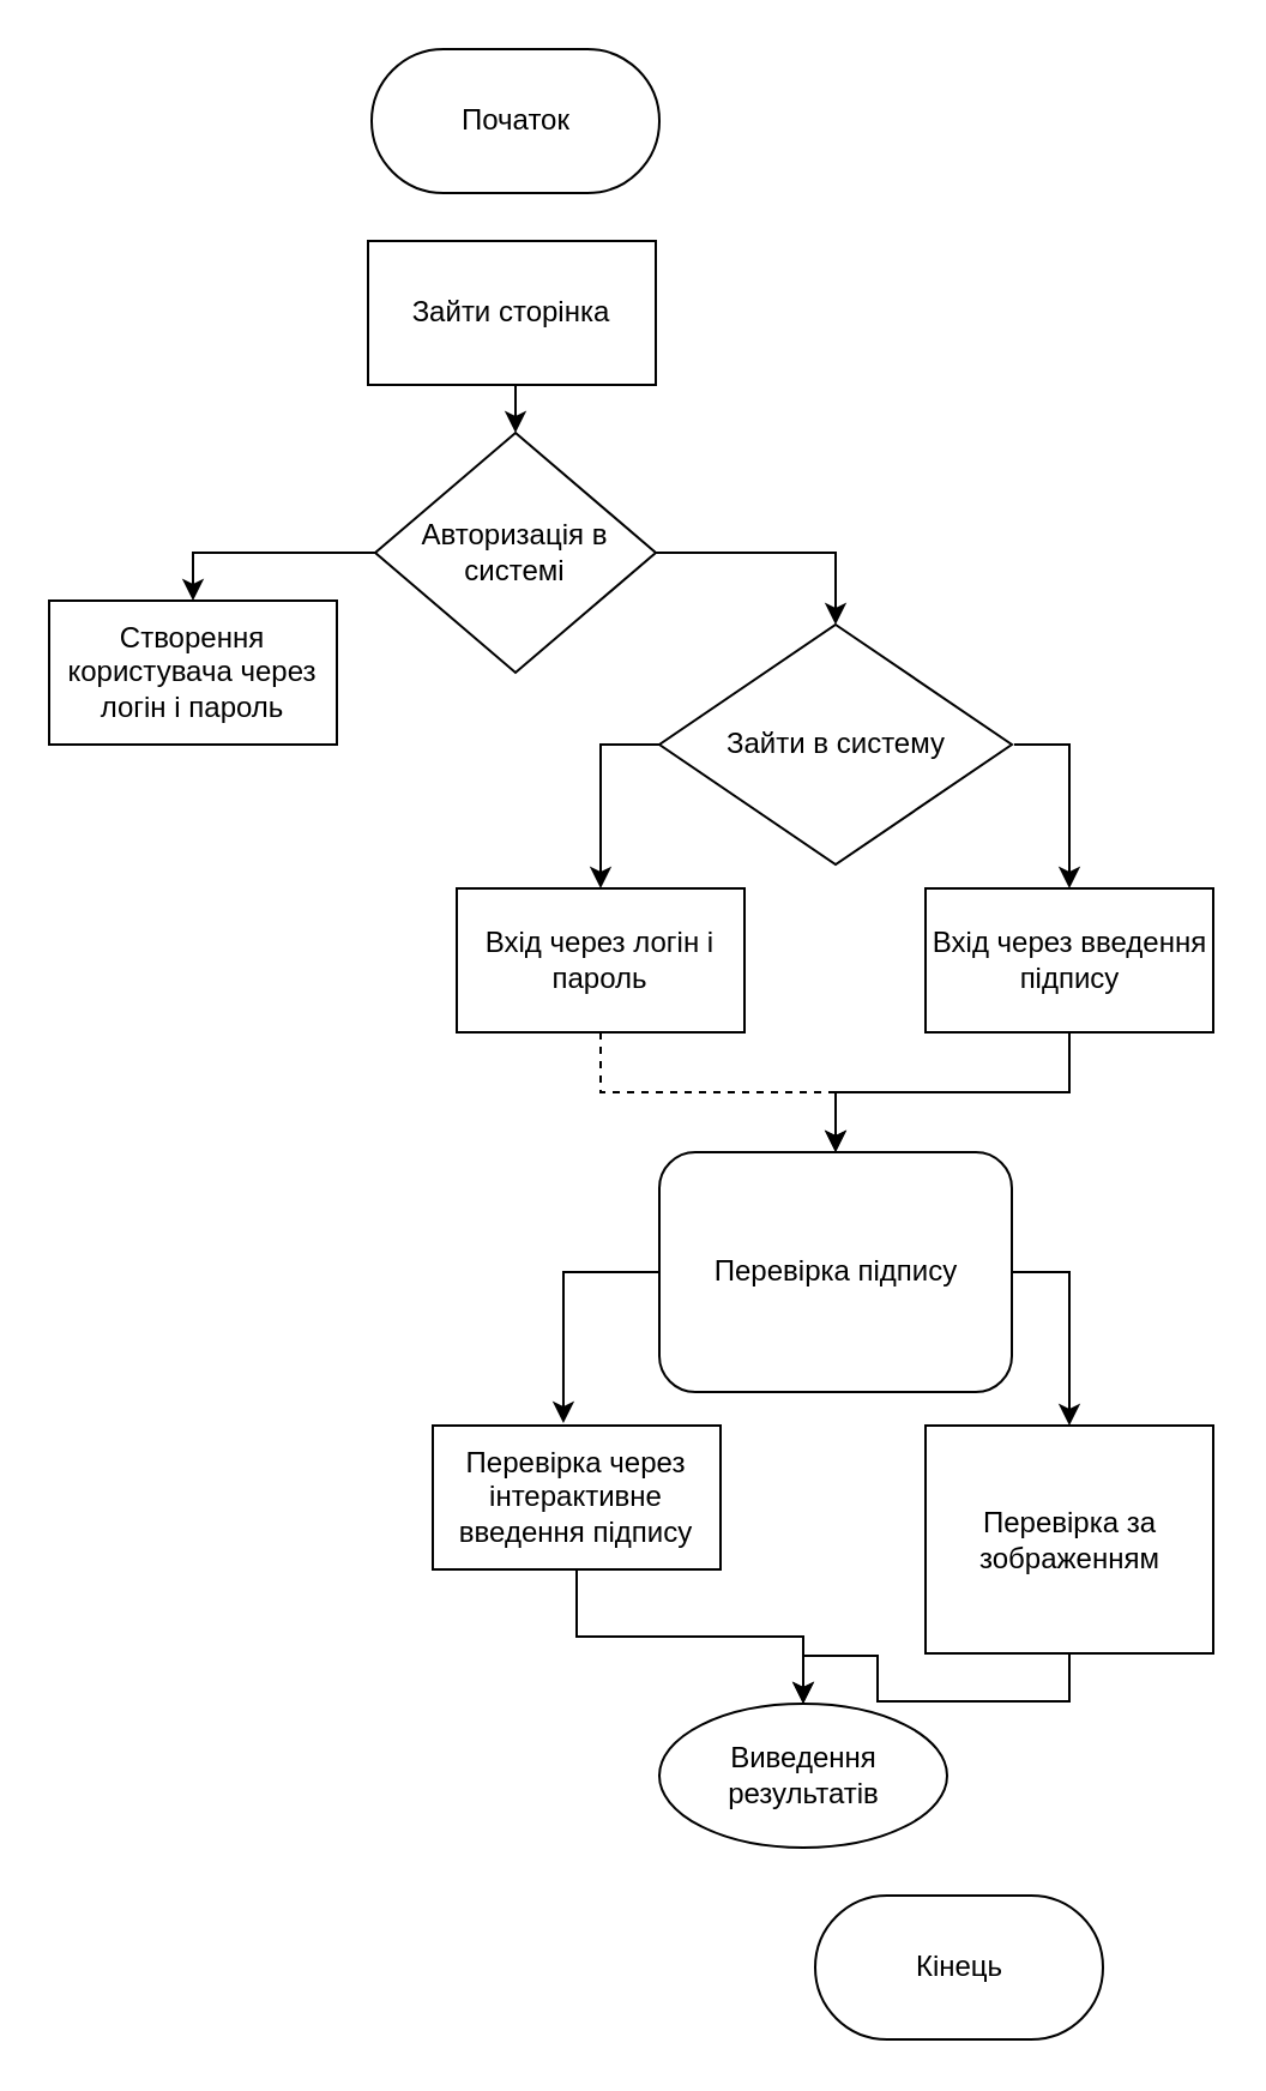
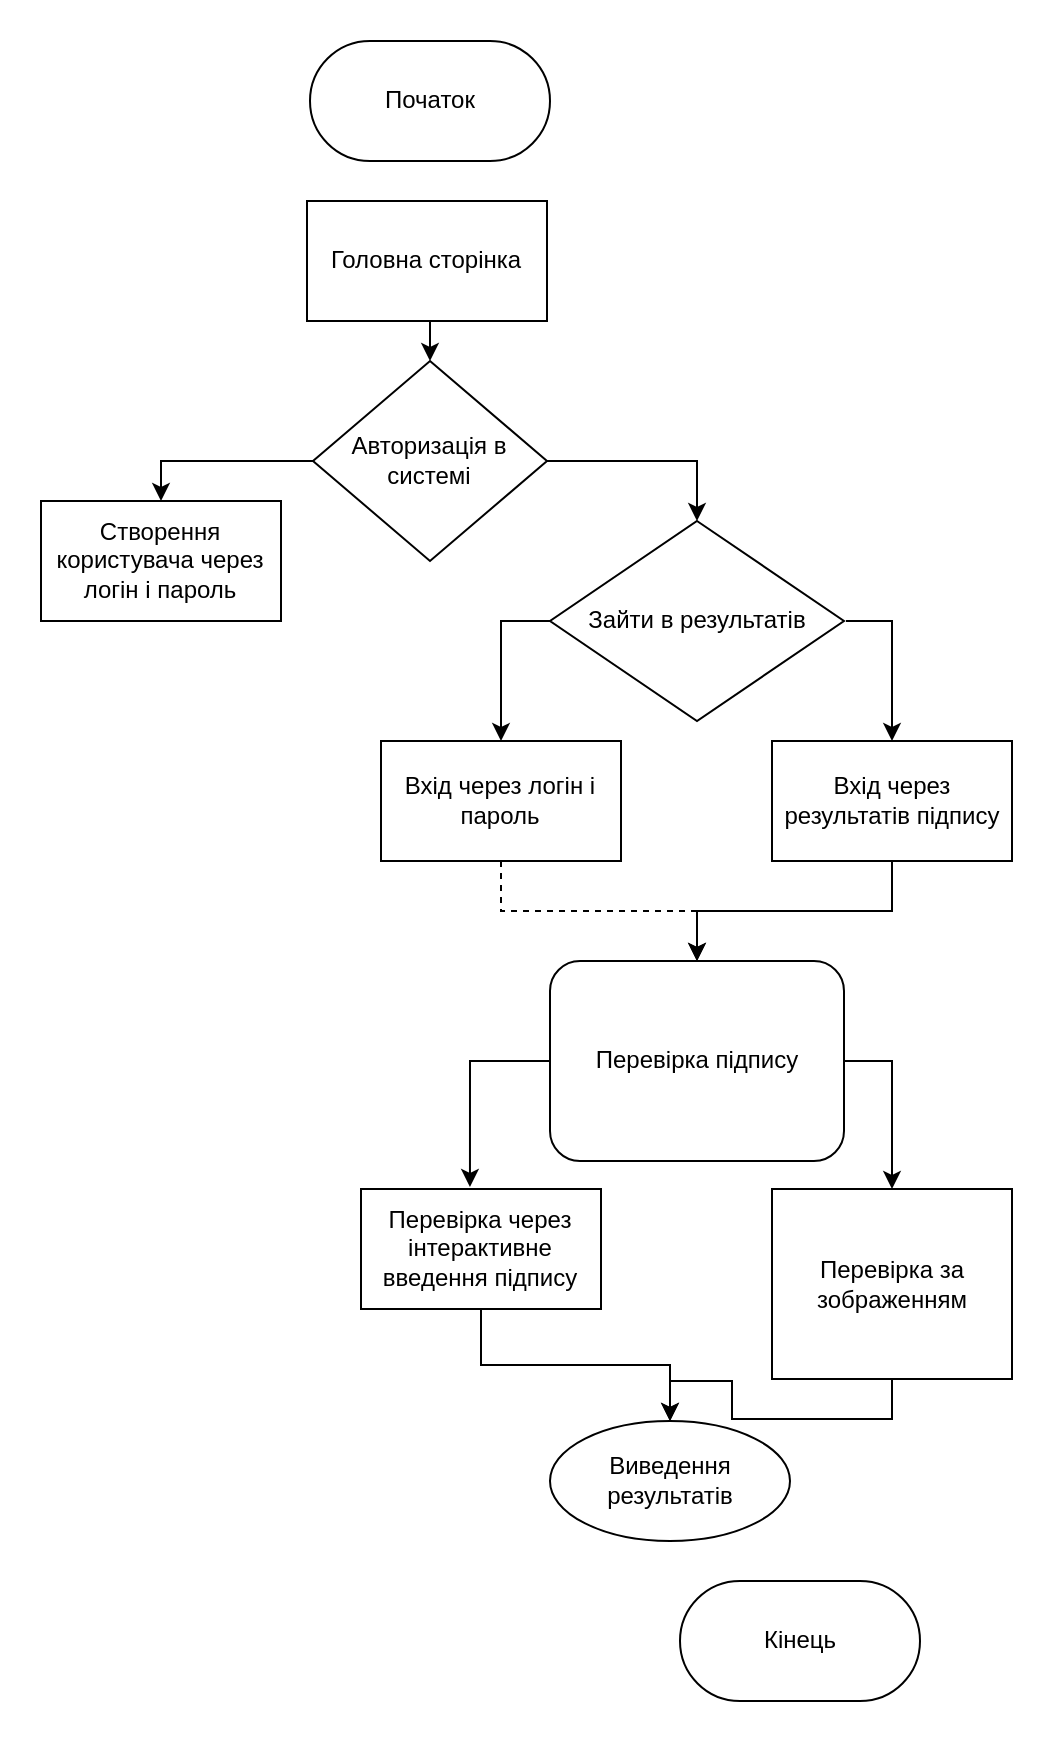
  <mxCell id="0" />
  <mxCell id="1" parent="0" />
  <mxCell id="2" style="edgeStyle=orthogonalEdgeStyle;rounded=0;orthogonalLoop=1;jettySize=auto;html=1;exitX=0.5;exitY=1;exitDx=0;exitDy=0;entryX=0.5;entryY=0;entryDx=0;entryDy=0;" parent="1" target="6" edge="1"><mxGeometry relative="1" as="geometry"><mxPoint x="216" y="160" as="sourcePoint" /></mxGeometry></mxCell>
- <mxCell id="3" value="Зайти сторінка" style="rounded=0;whiteSpace=wrap;html=1;" parent="1" vertex="1"><mxGeometry x="153" y="100" width="120" height="60" as="geometry" /></mxCell>
+ <mxCell id="3" value="Головна сторінка" style="rounded=0;whiteSpace=wrap;html=1;" parent="1" vertex="1"><mxGeometry x="153" y="100" width="120" height="60" as="geometry" /></mxCell>
  <mxCell id="4" style="edgeStyle=orthogonalEdgeStyle;rounded=0;orthogonalLoop=1;jettySize=auto;html=1;exitX=1;exitY=0.5;exitDx=0;exitDy=0;entryX=0.5;entryY=0;entryDx=0;entryDy=0;" parent="1" source="6" target="9" edge="1"><mxGeometry relative="1" as="geometry" /></mxCell>
  <mxCell id="5" style="edgeStyle=orthogonalEdgeStyle;rounded=0;orthogonalLoop=1;jettySize=auto;html=1;exitX=0;exitY=0.5;exitDx=0;exitDy=0;entryX=0.5;entryY=0;entryDx=0;entryDy=0;" parent="1" source="6" target="17" edge="1"><mxGeometry relative="1" as="geometry"><mxPoint x="-8" y="310" as="targetPoint" /></mxGeometry></mxCell>
  <mxCell id="6" value="Авторизація в системі" style="rhombus;whiteSpace=wrap;html=1;" parent="1" vertex="1"><mxGeometry x="156" y="180" width="117" height="100" as="geometry" /></mxCell>
  <mxCell id="7" style="edgeStyle=orthogonalEdgeStyle;rounded=0;orthogonalLoop=1;jettySize=auto;html=1;exitX=0;exitY=0.5;exitDx=0;exitDy=0;entryX=0.5;entryY=0;entryDx=0;entryDy=0;" parent="1" target="14" edge="1"><mxGeometry relative="1" as="geometry"><mxPoint x="275.5" y="310" as="sourcePoint" /><mxPoint x="256" y="380" as="targetPoint" /><Array as="points"><mxPoint x="250" y="310" /></Array></mxGeometry></mxCell>
  <mxCell id="8" style="edgeStyle=orthogonalEdgeStyle;rounded=0;orthogonalLoop=1;jettySize=auto;html=1;exitX=1;exitY=0.5;exitDx=0;exitDy=0;entryX=0.5;entryY=0;entryDx=0;entryDy=0;" parent="1" target="16" edge="1"><mxGeometry relative="1" as="geometry"><mxPoint x="422.5" y="310" as="sourcePoint" /><Array as="points"><mxPoint x="446" y="310" /></Array></mxGeometry></mxCell>
- <mxCell id="9" value="&lt;span style=&quot;white-space: normal&quot;&gt;Зайти в систему&lt;/span&gt;" style="rhombus;whiteSpace=wrap;html=1;" parent="1" vertex="1"><mxGeometry x="274.5" y="260" width="147" height="100" as="geometry" /></mxCell>
+ <mxCell id="9" value="&lt;span style=&quot;white-space: normal&quot;&gt;Зайти в результатів&lt;/span&gt;" style="rhombus;whiteSpace=wrap;html=1;" parent="1" vertex="1"><mxGeometry x="274.5" y="260" width="147" height="100" as="geometry" /></mxCell>
  <mxCell id="10" style="edgeStyle=orthogonalEdgeStyle;rounded=0;orthogonalLoop=1;jettySize=auto;html=1;exitX=0;exitY=0.5;exitDx=0;exitDy=0;entryX=0.454;entryY=-0.017;entryDx=0;entryDy=0;entryPerimeter=0;" parent="1" source="12" target="19" edge="1"><mxGeometry relative="1" as="geometry" /></mxCell>
  <mxCell id="11" style="edgeStyle=orthogonalEdgeStyle;rounded=0;orthogonalLoop=1;jettySize=auto;html=1;exitX=1;exitY=0.5;exitDx=0;exitDy=0;entryX=0.5;entryY=0;entryDx=0;entryDy=0;" edge="1" parent="1" source="12" target="22"><mxGeometry relative="1" as="geometry" /></mxCell>
  <mxCell id="12" value="Перевірка підпису" style="whiteSpace=wrap;html=1;rounded=1;" parent="1" vertex="1"><mxGeometry x="274.5" y="480" width="147" height="100" as="geometry" /></mxCell>
  <mxCell id="13" style="edgeStyle=orthogonalEdgeStyle;rounded=0;orthogonalLoop=1;jettySize=auto;html=1;exitX=0.5;exitY=1;exitDx=0;exitDy=0;entryX=0.5;entryY=0;entryDx=0;entryDy=0;dashed=1;" parent="1" source="14" target="12" edge="1"><mxGeometry relative="1" as="geometry" /></mxCell>
  <mxCell id="14" value="Вхід через логін і пароль" style="rounded=0;whiteSpace=wrap;html=1;" parent="1" vertex="1"><mxGeometry x="190" y="370" width="120" height="60" as="geometry" /></mxCell>
  <mxCell id="15" style="edgeStyle=orthogonalEdgeStyle;rounded=0;orthogonalLoop=1;jettySize=auto;html=1;exitX=0.5;exitY=1;exitDx=0;exitDy=0;entryX=0.5;entryY=0;entryDx=0;entryDy=0;" parent="1" source="16" target="12" edge="1"><mxGeometry relative="1" as="geometry" /></mxCell>
- <mxCell id="16" value="Вхід через введення підпису" style="rounded=0;whiteSpace=wrap;html=1;" parent="1" vertex="1"><mxGeometry x="385.5" y="370" width="120" height="60" as="geometry" /></mxCell>
+ <mxCell id="16" value="Вхід через результатів підпису" style="rounded=0;whiteSpace=wrap;html=1;" parent="1" vertex="1"><mxGeometry x="385.5" y="370" width="120" height="60" as="geometry" /></mxCell>
  <mxCell id="17" value="Створення користувача через логін і пароль" style="rounded=0;whiteSpace=wrap;html=1;" parent="1" vertex="1"><mxGeometry x="20" y="250" width="120" height="60" as="geometry" /></mxCell>
  <mxCell id="18" value="" style="edgeStyle=orthogonalEdgeStyle;rounded=0;orthogonalLoop=1;jettySize=auto;html=1;" edge="1" parent="1" source="19" target="20"><mxGeometry relative="1" as="geometry" /></mxCell>
  <mxCell id="19" value="Перевірка через інтерактивне введення підпису" style="rounded=0;whiteSpace=wrap;html=1;" parent="1" vertex="1"><mxGeometry x="180" y="594" width="120" height="60" as="geometry" /></mxCell>
  <mxCell id="20" value="Виведення результатів" style="ellipse;whiteSpace=wrap;html=1;" vertex="1" parent="1"><mxGeometry x="274.5" y="710" width="120" height="60" as="geometry" /></mxCell>
  <mxCell id="21" style="edgeStyle=orthogonalEdgeStyle;rounded=0;orthogonalLoop=1;jettySize=auto;html=1;exitX=0.5;exitY=1;exitDx=0;exitDy=0;entryX=0.5;entryY=0;entryDx=0;entryDy=0;" edge="1" parent="1" source="22" target="20"><mxGeometry relative="1" as="geometry" /></mxCell>
  <mxCell id="22" value="Перевірка за зображенням" style="rounded=0;whiteSpace=wrap;html=1;" parent="1" vertex="1"><mxGeometry x="385.5" y="594" width="120" height="95" as="geometry" /></mxCell>
  <mxCell id="23" value="Кінець" style="rounded=1;whiteSpace=wrap;html=1;arcSize=50;" vertex="1" parent="1"><mxGeometry x="339.5" y="790" width="120" height="60" as="geometry" /></mxCell>
  <mxCell id="24" value="Початок" style="rounded=1;whiteSpace=wrap;html=1;arcSize=50;" vertex="1" parent="1"><mxGeometry x="154.5" y="20" width="120" height="60" as="geometry" /></mxCell>
